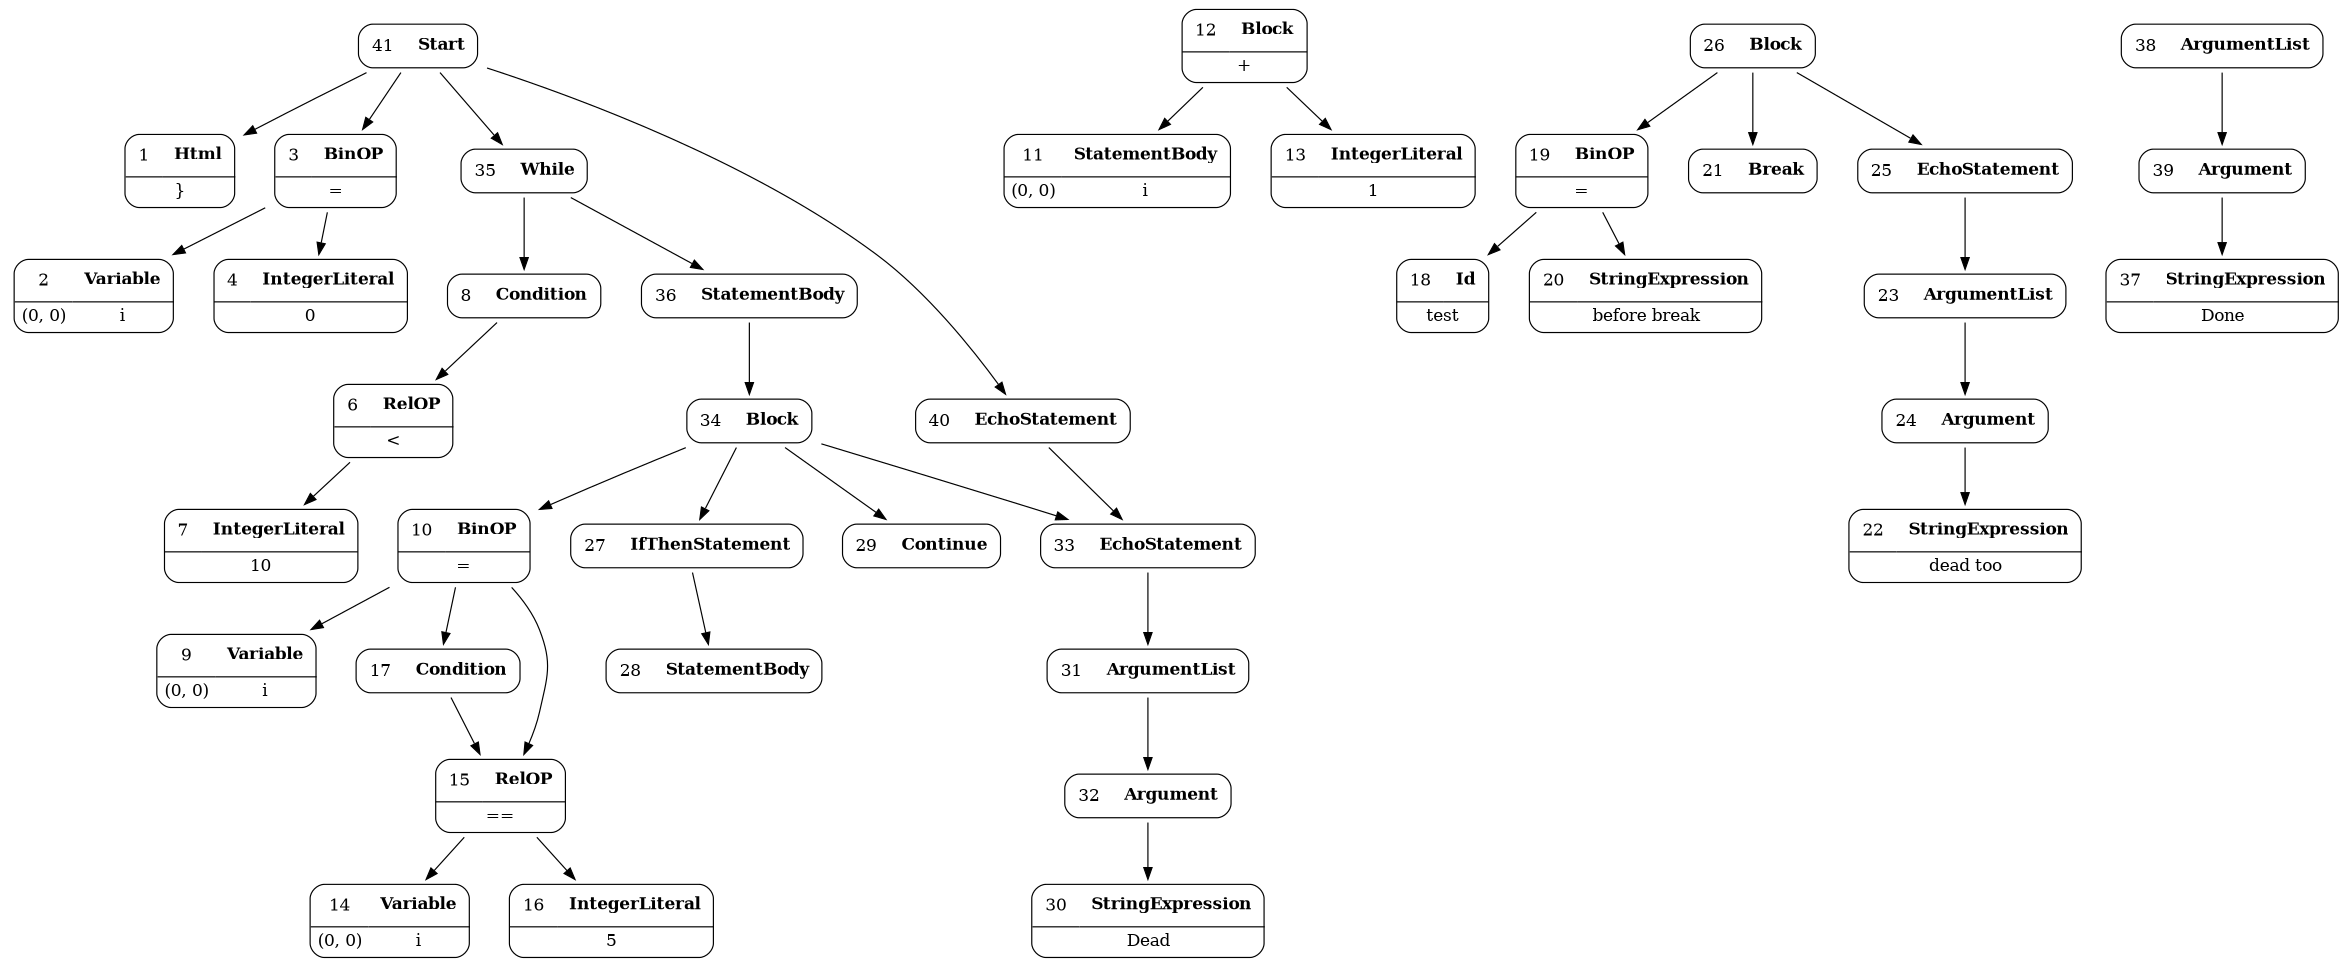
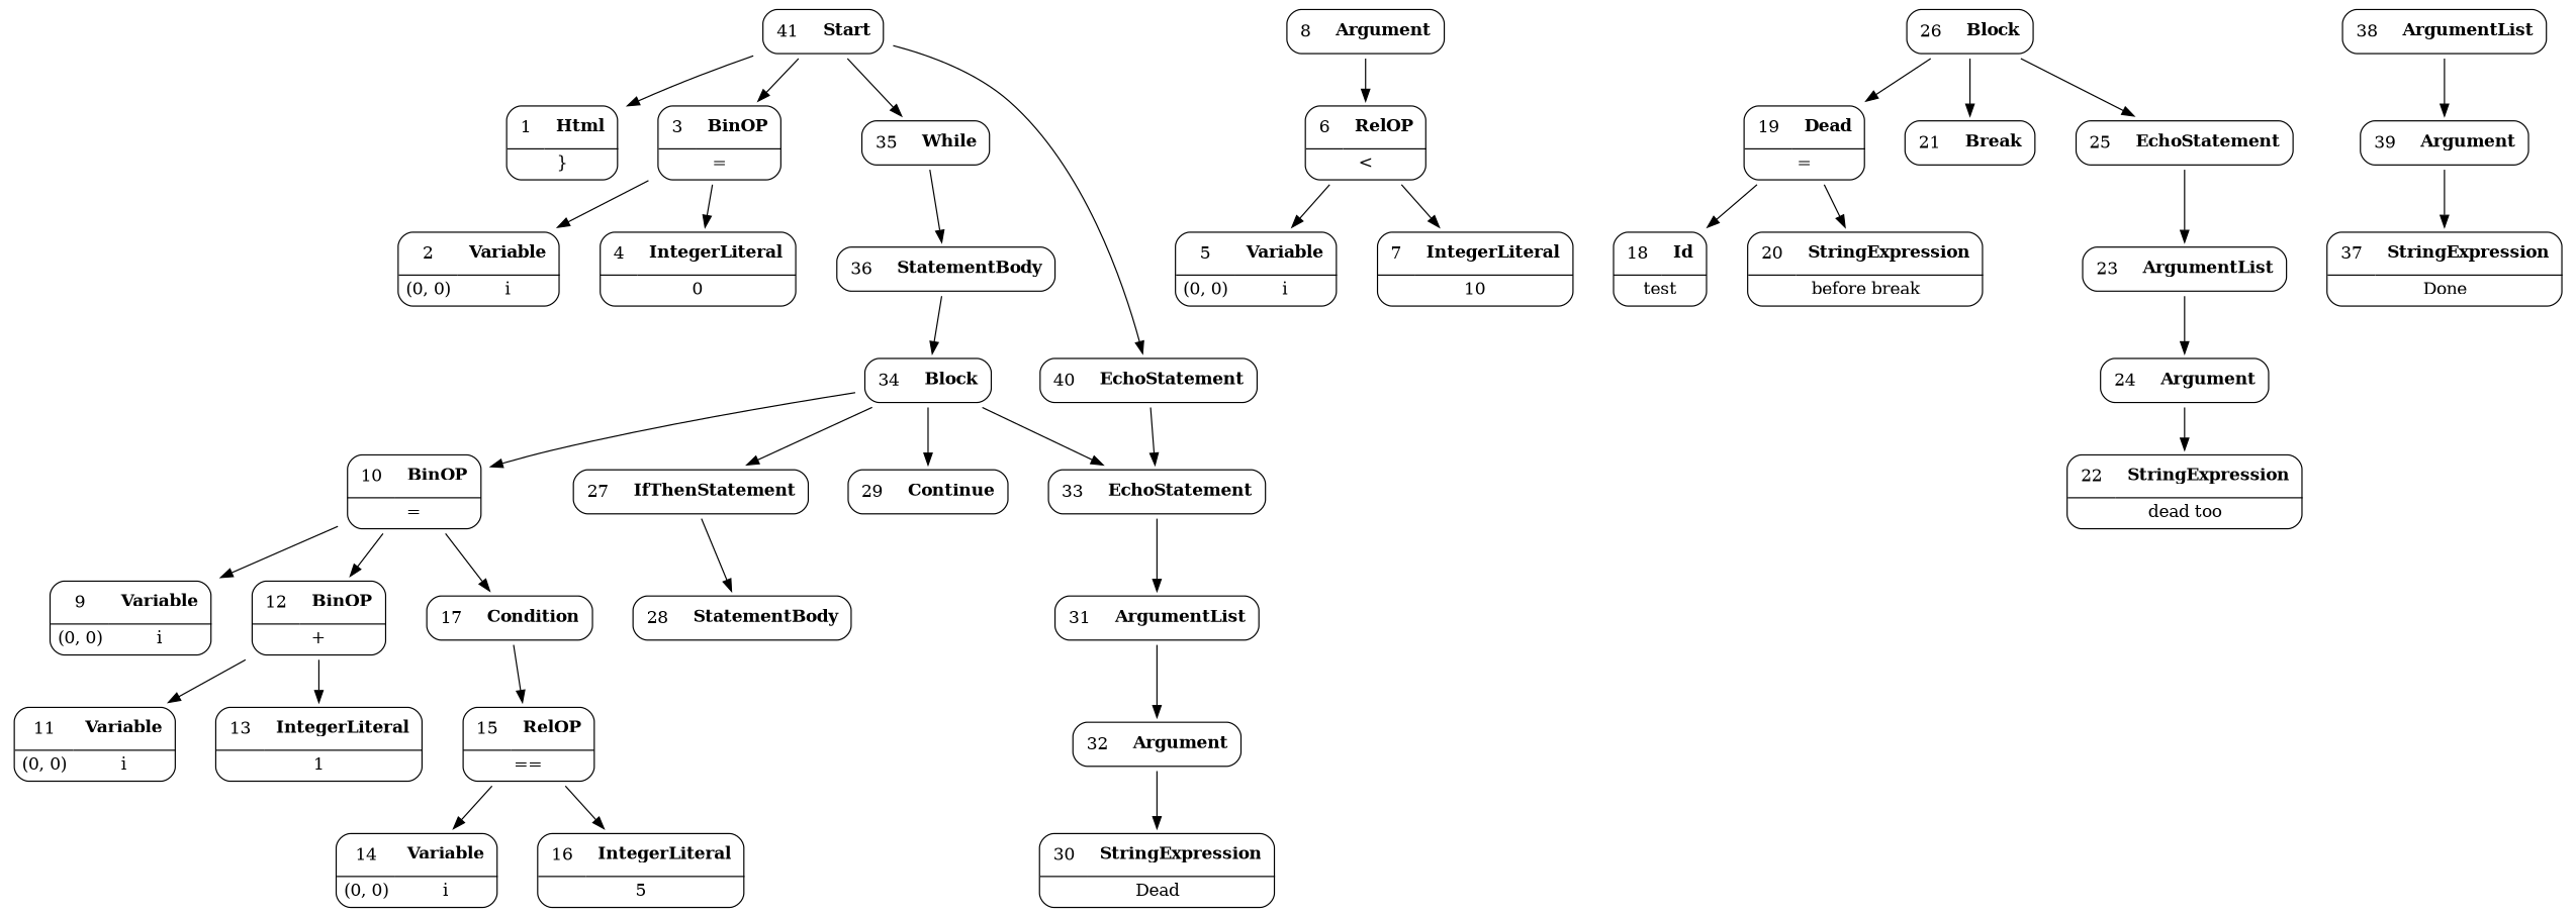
  digraph {
    node [shape=none]
    edge [weight=10]
    n1 [label=<<TABLE border='1' cellspacing='0' cellpadding='10' style='rounded' ><TR><TD border='0'>1</TD><TD border='0'><B>Html</B></TD></TR><HR/><TR><TD border='0' cellpadding='5' colspan='2'>}</TD></TR></TABLE>>]
    n2 [label=<<TABLE border='1' cellspacing='0' cellpadding='10' style='rounded' ><TR><TD border='0'>2</TD><TD border='0'><B>Variable</B></TD></TR><HR/><TR><TD border='0' cellpadding='5'>(0, 0)</TD><TD border='0' cellpadding='5'>i</TD></TR></TABLE>>]
    n3 [label=<<TABLE border='1' cellspacing='0' cellpadding='10' style='rounded' ><TR><TD border='0'>3</TD><TD border='0'><B>BinOP</B></TD></TR><HR/><TR><TD border='0' cellpadding='5' colspan='2'>=</TD></TR></TABLE>>]
    n4 [label=<<TABLE border='1' cellspacing='0' cellpadding='10' style='rounded' ><TR><TD border='0'>4</TD><TD border='0'><B>IntegerLiteral</B></TD></TR><HR/><TR><TD border='0' cellpadding='5' colspan='2'>0</TD></TR></TABLE>>]
+   n5 [label=<<TABLE border='1' cellspacing='0' cellpadding='10' style='rounded' ><TR><TD border='0'>5</TD><TD border='0'><B>Variable</B></TD></TR><HR/><TR><TD border='0' cellpadding='5'>(0, 0)</TD><TD border='0' cellpadding='5'>i</TD></TR></TABLE>>]
    n6 [label=<<TABLE border='1' cellspacing='0' cellpadding='10' style='rounded' ><TR><TD border='0'>6</TD><TD border='0'><B>RelOP</B></TD></TR><HR/><TR><TD border='0' cellpadding='5' colspan='2'>&lt;</TD></TR></TABLE>>]
    n7 [label=<<TABLE border='1' cellspacing='0' cellpadding='10' style='rounded' ><TR><TD border='0'>7</TD><TD border='0'><B>IntegerLiteral</B></TD></TR><HR/><TR><TD border='0' cellpadding='5' colspan='2'>10</TD></TR></TABLE>>]
-   n8 [label=<<TABLE border='1' cellspacing='0' cellpadding='10' style='rounded' ><TR><TD border='0'>8</TD><TD border='0'><B>Condition</B></TD></TR></TABLE>>]
+   n8 [label=<<TABLE border='1' cellspacing='0' cellpadding='10' style='rounded' ><TR><TD border='0'>8</TD><TD border='0'><B>Argument</B></TD></TR></TABLE>>]
    n9 [label=<<TABLE border='1' cellspacing='0' cellpadding='10' style='rounded' ><TR><TD border='0'>9</TD><TD border='0'><B>Variable</B></TD></TR><HR/><TR><TD border='0' cellpadding='5'>(0, 0)</TD><TD border='0' cellpadding='5'>i</TD></TR></TABLE>>]
    n10 [label=<<TABLE border='1' cellspacing='0' cellpadding='10' style='rounded' ><TR><TD border='0'>10</TD><TD border='0'><B>BinOP</B></TD></TR><HR/><TR><TD border='0' cellpadding='5' colspan='2'>=</TD></TR></TABLE>>]
-   n11 [label=<<TABLE border='1' cellspacing='0' cellpadding='10' style='rounded' ><TR><TD border='0'>12</TD><TD border='0'><B>Block</B></TD></TR><HR/><TR><TD border='0' cellpadding='5' colspan='2'>+</TD></TR></TABLE>>]
+   n11 [label=<<TABLE border='1' cellspacing='0' cellpadding='10' style='rounded' ><TR><TD border='0'>12</TD><TD border='0'><B>BinOP</B></TD></TR><HR/><TR><TD border='0' cellpadding='5' colspan='2'>+</TD></TR></TABLE>>]
    n12 [label=<<TABLE border='1' cellspacing='0' cellpadding='10' style='rounded' ><TR><TD border='0'>17</TD><TD border='0'><B>Condition</B></TD></TR></TABLE>>]
-   n13 [label=<<TABLE border='1' cellspacing='0' cellpadding='10' style='rounded' ><TR><TD border='0'>11</TD><TD border='0'><B>StatementBody</B></TD></TR><HR/><TR><TD border='0' cellpadding='5'>(0, 0)</TD><TD border='0' cellpadding='5'>i</TD></TR></TABLE>>]
+   n13 [label=<<TABLE border='1' cellspacing='0' cellpadding='10' style='rounded' ><TR><TD border='0'>11</TD><TD border='0'><B>Variable</B></TD></TR><HR/><TR><TD border='0' cellpadding='5'>(0, 0)</TD><TD border='0' cellpadding='5'>i</TD></TR></TABLE>>]
    n14 [label=<<TABLE border='1' cellspacing='0' cellpadding='10' style='rounded' ><TR><TD border='0'>13</TD><TD border='0'><B>IntegerLiteral</B></TD></TR><HR/><TR><TD border='0' cellpadding='5' colspan='2'>1</TD></TR></TABLE>>]
    n15 [label=<<TABLE border='1' cellspacing='0' cellpadding='10' style='rounded' ><TR><TD border='0'>14</TD><TD border='0'><B>Variable</B></TD></TR><HR/><TR><TD border='0' cellpadding='5'>(0, 0)</TD><TD border='0' cellpadding='5'>i</TD></TR></TABLE>>]
    n16 [label=<<TABLE border='1' cellspacing='0' cellpadding='10' style='rounded' ><TR><TD border='0'>15</TD><TD border='0'><B>RelOP</B></TD></TR><HR/><TR><TD border='0' cellpadding='5' colspan='2'>==</TD></TR></TABLE>>]
    n17 [label=<<TABLE border='1' cellspacing='0' cellpadding='10' style='rounded' ><TR><TD border='0'>16</TD><TD border='0'><B>IntegerLiteral</B></TD></TR><HR/><TR><TD border='0' cellpadding='5' colspan='2'>5</TD></TR></TABLE>>]
    n18 [label=<<TABLE border='1' cellspacing='0' cellpadding='10' style='rounded' ><TR><TD border='0'>18</TD><TD border='0'><B>Id</B></TD></TR><HR/><TR><TD border='0' cellpadding='5' colspan='2'>test</TD></TR></TABLE>>]
-   n19 [label=<<TABLE border='1' cellspacing='0' cellpadding='10' style='rounded' ><TR><TD border='0'>19</TD><TD border='0'><B>BinOP</B></TD></TR><HR/><TR><TD border='0' cellpadding='5' colspan='2'>=</TD></TR></TABLE>>]
+   n19 [label=<<TABLE border='1' cellspacing='0' cellpadding='10' style='rounded' ><TR><TD border='0'>19</TD><TD border='0'><B>Dead</B></TD></TR><HR/><TR><TD border='0' cellpadding='5' colspan='2'>=</TD></TR></TABLE>>]
    n20 [label=<<TABLE border='1' cellspacing='0' cellpadding='10' style='rounded' ><TR><TD border='0'>20</TD><TD border='0'><B>StringExpression</B></TD></TR><HR/><TR><TD border='0' cellpadding='5' colspan='2'>before break</TD></TR></TABLE>>]
    n21 [label=<<TABLE border='1' cellspacing='0' cellpadding='10' style='rounded' ><TR><TD border='0'>21</TD><TD border='0'><B>Break</B></TD></TR></TABLE>>]
    n22 [label=<<TABLE border='1' cellspacing='0' cellpadding='10' style='rounded' ><TR><TD border='0'>22</TD><TD border='0'><B>StringExpression</B></TD></TR><HR/><TR><TD border='0' cellpadding='5' colspan='2'>dead too</TD></TR></TABLE>>]
    n23 [label=<<TABLE border='1' cellspacing='0' cellpadding='10' style='rounded' ><TR><TD border='0'>23</TD><TD border='0'><B>ArgumentList</B></TD></TR></TABLE>>]
    n24 [label=<<TABLE border='1' cellspacing='0' cellpadding='10' style='rounded' ><TR><TD border='0'>24</TD><TD border='0'><B>Argument</B></TD></TR></TABLE>>]
    n25 [label=<<TABLE border='1' cellspacing='0' cellpadding='10' style='rounded' ><TR><TD border='0'>25</TD><TD border='0'><B>EchoStatement</B></TD></TR></TABLE>>]
    n26 [label=<<TABLE border='1' cellspacing='0' cellpadding='10' style='rounded' ><TR><TD border='0'>26</TD><TD border='0'><B>Block</B></TD></TR></TABLE>>]
    n27 [label=<<TABLE border='1' cellspacing='0' cellpadding='10' style='rounded' ><TR><TD border='0'>27</TD><TD border='0'><B>IfThenStatement</B></TD></TR></TABLE>>]
    n28 [label=<<TABLE border='1' cellspacing='0' cellpadding='10' style='rounded' ><TR><TD border='0'>28</TD><TD border='0'><B>StatementBody</B></TD></TR></TABLE>>]
    n29 [label=<<TABLE border='1' cellspacing='0' cellpadding='10' style='rounded' ><TR><TD border='0'>29</TD><TD border='0'><B>Continue</B></TD></TR></TABLE>>]
    n30 [label=<<TABLE border='1' cellspacing='0' cellpadding='10' style='rounded' ><TR><TD border='0'>30</TD><TD border='0'><B>StringExpression</B></TD></TR><HR/><TR><TD border='0' cellpadding='5' colspan='2'>Dead</TD></TR></TABLE>>]
    n31 [label=<<TABLE border='1' cellspacing='0' cellpadding='10' style='rounded' ><TR><TD border='0'>31</TD><TD border='0'><B>ArgumentList</B></TD></TR></TABLE>>]
    n32 [label=<<TABLE border='1' cellspacing='0' cellpadding='10' style='rounded' ><TR><TD border='0'>32</TD><TD border='0'><B>Argument</B></TD></TR></TABLE>>]
    n33 [label=<<TABLE border='1' cellspacing='0' cellpadding='10' style='rounded' ><TR><TD border='0'>33</TD><TD border='0'><B>EchoStatement</B></TD></TR></TABLE>>]
    n34 [label=<<TABLE border='1' cellspacing='0' cellpadding='10' style='rounded' ><TR><TD border='0'>34</TD><TD border='0'><B>Block</B></TD></TR></TABLE>>]
    n35 [label=<<TABLE border='1' cellspacing='0' cellpadding='10' style='rounded' ><TR><TD border='0'>35</TD><TD border='0'><B>While</B></TD></TR></TABLE>>]
    n36 [label=<<TABLE border='1' cellspacing='0' cellpadding='10' style='rounded' ><TR><TD border='0'>36</TD><TD border='0'><B>StatementBody</B></TD></TR></TABLE>>]
    n37 [label=<<TABLE border='1' cellspacing='0' cellpadding='10' style='rounded' ><TR><TD border='0'>37</TD><TD border='0'><B>StringExpression</B></TD></TR><HR/><TR><TD border='0' cellpadding='5' colspan='2'>Done</TD></TR></TABLE>>]
    n38 [label=<<TABLE border='1' cellspacing='0' cellpadding='10' style='rounded' ><TR><TD border='0'>38</TD><TD border='0'><B>ArgumentList</B></TD></TR></TABLE>>]
    n39 [label=<<TABLE border='1' cellspacing='0' cellpadding='10' style='rounded' ><TR><TD border='0'>39</TD><TD border='0'><B>Argument</B></TD></TR></TABLE>>]
    n40 [label=<<TABLE border='1' cellspacing='0' cellpadding='10' style='rounded' ><TR><TD border='0'>40</TD><TD border='0'><B>EchoStatement</B></TD></TR></TABLE>>]
    n41 [label=<<TABLE border='1' cellspacing='0' cellpadding='10' style='rounded' ><TR><TD border='0'>41</TD><TD border='0'><B>Start</B></TD></TR></TABLE>>]
    n3 -> n2
    n3 -> n4
+   n6 -> n5
    n6 -> n7
    n8 -> n6
    n10 -> n9
-   n10 -> n16
+   n10 -> n11
    n10 -> n12
    n11 -> n13
    n11 -> n14
    n12 -> n16
    n16 -> n15
    n16 -> n17
    n19 -> n18
    n19 -> n20
    n23 -> n24
    n24 -> n22
    n25 -> n23
    n26 -> n19
    n26 -> n21
    n26 -> n25
    n27 -> n28
    n31 -> n32
    n32 -> n30
    n33 -> n31
    n34 -> n10
    n34 -> n27
    n34 -> n29
    n34 -> n33
-   n35 -> n8
    n35 -> n36
    n36 -> n34
    n38 -> n39
    n39 -> n37
    n40 -> n33
    n41 -> n1
    n41 -> n3
    n41 -> n35
    n41 -> n40
  }
